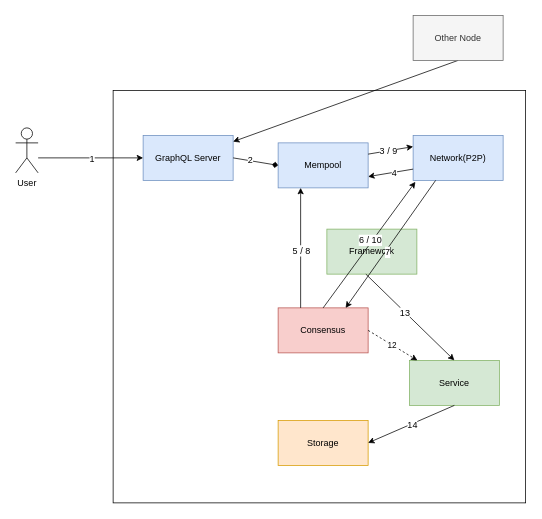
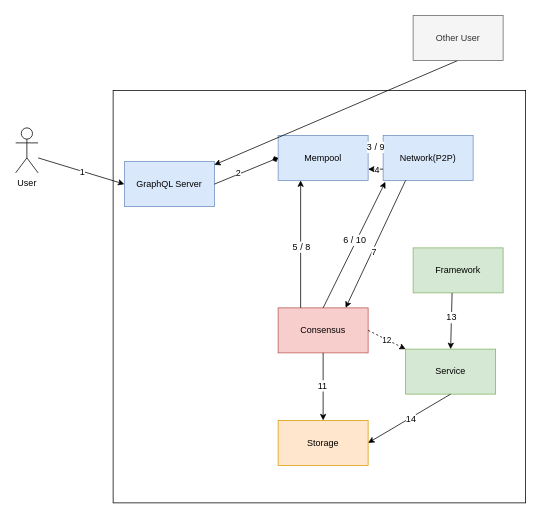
  <mxCell id="0" />
  <mxCell id="1" parent="0" />
  <mxCell id="2" value="" style="whiteSpace=wrap;html=1;aspect=fixed;" vertex="1" parent="1"><mxGeometry x="150" y="120" width="550" height="550" as="geometry" /></mxCell>
- <mxCell id="3" value="GraphQL Server" style="rounded=0;whiteSpace=wrap;html=1;fillColor=#dae8fc;strokeColor=#6c8ebf;" vertex="1" parent="1"><mxGeometry x="190" y="180" width="120" height="60" as="geometry" /></mxCell>
- <mxCell id="4" value="Mempool" style="rounded=0;whiteSpace=wrap;html=1;fillColor=#dae8fc;strokeColor=#6c8ebf;" vertex="1" parent="1"><mxGeometry x="370" y="190" width="120" height="60" as="geometry" /></mxCell>
- <mxCell id="5" value="Network(P2P)" style="rounded=0;whiteSpace=wrap;html=1;fillColor=#dae8fc;strokeColor=#6c8ebf;" vertex="1" parent="1"><mxGeometry x="550" y="180" width="120" height="60" as="geometry" /></mxCell>
+ <mxCell id="3" value="GraphQL Server" style="rounded=0;whiteSpace=wrap;html=1;fillColor=#dae8fc;strokeColor=#6c8ebf;" vertex="1" parent="1"><mxGeometry x="165" y="215" width="120" height="60" as="geometry" /></mxCell>
+ <mxCell id="4" value="Mempool" style="rounded=0;whiteSpace=wrap;html=1;fillColor=#dae8fc;strokeColor=#6c8ebf;" vertex="1" parent="1"><mxGeometry x="370" y="180" width="120" height="60" as="geometry" /></mxCell>
+ <mxCell id="5" value="Network(P2P)" style="rounded=0;whiteSpace=wrap;html=1;fillColor=#dae8fc;strokeColor=#6c8ebf;" vertex="1" parent="1"><mxGeometry x="510" y="180" width="120" height="60" as="geometry" /></mxCell>
  <mxCell id="6" value="Consensus" style="rounded=0;whiteSpace=wrap;html=1;fillColor=#f8cecc;strokeColor=#b85450;" vertex="1" parent="1"><mxGeometry x="370" y="410" width="120" height="60" as="geometry" /></mxCell>
- <mxCell id="7" value="Framework" style="rounded=0;whiteSpace=wrap;html=1;fillColor=#d5e8d4;strokeColor=#82b366;" vertex="1" parent="1"><mxGeometry x="435" y="305" width="120" height="60" as="geometry" /></mxCell>
- <mxCell id="8" value="Service" style="rounded=0;whiteSpace=wrap;html=1;fillColor=#d5e8d4;strokeColor=#82b366;" vertex="1" parent="1"><mxGeometry x="545" y="480" width="120" height="60" as="geometry" /></mxCell>
+ <mxCell id="7" value="Framework" style="rounded=0;whiteSpace=wrap;html=1;fillColor=#d5e8d4;strokeColor=#82b366;" vertex="1" parent="1"><mxGeometry x="550" y="330" width="120" height="60" as="geometry" /></mxCell>
+ <mxCell id="8" value="Service" style="rounded=0;whiteSpace=wrap;html=1;fillColor=#d5e8d4;strokeColor=#82b366;" vertex="1" parent="1"><mxGeometry x="540" y="465" width="120" height="60" as="geometry" /></mxCell>
  <mxCell id="9" value="Storage" style="rounded=0;whiteSpace=wrap;html=1;fillColor=#ffe6cc;strokeColor=#d79b00;" vertex="1" parent="1"><mxGeometry x="370" y="560" width="120" height="60" as="geometry" /></mxCell>
  <mxCell id="10" value="User" style="shape=umlActor;verticalLabelPosition=bottom;labelBackgroundColor=#ffffff;verticalAlign=top;html=1;outlineConnect=0;" vertex="1" parent="1"><mxGeometry x="20" y="170" width="30" height="60" as="geometry" /></mxCell>
  <mxCell id="11" value="" style="endArrow=classic;html=1;entryX=0;entryY=0.5;entryDx=0;entryDy=0;" edge="1" parent="1" target="3"><mxGeometry width="50" height="50" relative="1" as="geometry"><mxPoint x="50" y="210" as="sourcePoint" /><mxPoint x="140" y="190" as="targetPoint" /></mxGeometry></mxCell>
  <mxCell id="12" value="1" style="text;html=1;resizable=0;points=[];align=center;verticalAlign=middle;labelBackgroundColor=#ffffff;" vertex="1" connectable="0" parent="11"><mxGeometry x="0.014" y="-1" relative="1" as="geometry"><mxPoint as="offset" /></mxGeometry></mxCell>
  <mxCell id="13" value="" style="endArrow=diamond;html=1;exitX=1;exitY=0.5;exitDx=0;exitDy=0;entryX=0;entryY=0.5;entryDx=0;entryDy=0;" edge="1" parent="1" source="3" target="4"><mxGeometry width="50" height="50" relative="1" as="geometry"><mxPoint x="330" y="330" as="sourcePoint" /><mxPoint x="380" y="280" as="targetPoint" /></mxGeometry></mxCell>
  <mxCell id="14" value="2" style="text;html=1;resizable=0;points=[];align=center;verticalAlign=middle;labelBackgroundColor=#ffffff;" vertex="1" connectable="0" parent="13"><mxGeometry x="-0.233" y="1" relative="1" as="geometry"><mxPoint as="offset" /></mxGeometry></mxCell>
  <mxCell id="15" value="" style="endArrow=classic;html=1;exitX=1;exitY=0.25;exitDx=0;exitDy=0;entryX=0;entryY=0.25;entryDx=0;entryDy=0;startArrow=none;startFill=0;" edge="1" parent="1" source="4" target="5"><mxGeometry width="50" height="50" relative="1" as="geometry"><mxPoint x="500" y="340" as="sourcePoint" /><mxPoint x="550" y="290" as="targetPoint" /></mxGeometry></mxCell>
  <mxCell id="16" value="3 / 9" style="text;html=1;resizable=0;points=[];align=center;verticalAlign=middle;labelBackgroundColor=#ffffff;" vertex="1" connectable="0" parent="15"><mxGeometry x="-0.1" relative="1" as="geometry"><mxPoint as="offset" /></mxGeometry></mxCell>
  <mxCell id="17" value="" style="endArrow=none;html=1;exitX=0.025;exitY=1.033;exitDx=0;exitDy=0;exitPerimeter=0;entryX=0.5;entryY=0;entryDx=0;entryDy=0;startArrow=classic;startFill=1;endFill=0;" edge="1" parent="1" source="5" target="6"><mxGeometry width="50" height="50" relative="1" as="geometry"><mxPoint x="440" y="340" as="sourcePoint" /><mxPoint x="490" y="290" as="targetPoint" /></mxGeometry></mxCell>
  <mxCell id="18" value="6 / 10" style="text;html=1;resizable=0;points=[];align=center;verticalAlign=middle;labelBackgroundColor=#ffffff;" vertex="1" connectable="0" parent="17"><mxGeometry x="-0.063" y="-3" relative="1" as="geometry"><mxPoint as="offset" /></mxGeometry></mxCell>
  <mxCell id="19" value="" style="endArrow=classic;html=1;exitX=0.25;exitY=0;exitDx=0;exitDy=0;entryX=0.25;entryY=1;entryDx=0;entryDy=0;" edge="1" parent="1" source="6" target="4"><mxGeometry width="50" height="50" relative="1" as="geometry"><mxPoint x="550" y="480" as="sourcePoint" /><mxPoint x="600" y="430" as="targetPoint" /></mxGeometry></mxCell>
  <mxCell id="20" value="5 / 8" style="text;html=1;resizable=0;points=[];align=center;verticalAlign=middle;labelBackgroundColor=#ffffff;" vertex="1" connectable="0" parent="19"><mxGeometry x="-0.035" relative="1" as="geometry"><mxPoint as="offset" /></mxGeometry></mxCell>
+ <mxCell id="21" value="" style="endArrow=classic;html=1;exitX=0.5;exitY=1;exitDx=0;exitDy=0;entryX=0.5;entryY=0;entryDx=0;entryDy=0;" edge="1" parent="1" source="6" target="9"><mxGeometry width="50" height="50" relative="1" as="geometry"><mxPoint x="450" y="540" as="sourcePoint" /><mxPoint x="500" y="490" as="targetPoint" /></mxGeometry></mxCell>
+ <mxCell id="22" value="11" style="text;html=1;resizable=0;points=[];align=center;verticalAlign=middle;labelBackgroundColor=#ffffff;" vertex="1" connectable="0" parent="21"><mxGeometry x="-0.044" y="-2" relative="1" as="geometry"><mxPoint as="offset" /></mxGeometry></mxCell>
  <mxCell id="23" value="" style="endArrow=classic;html=1;exitX=0.433;exitY=1;exitDx=0;exitDy=0;exitPerimeter=0;entryX=0.5;entryY=0;entryDx=0;entryDy=0;" edge="1" parent="1" source="7" target="8"><mxGeometry width="50" height="50" relative="1" as="geometry"><mxPoint x="760" y="500" as="sourcePoint" /><mxPoint x="810" y="450" as="targetPoint" /></mxGeometry></mxCell>
  <mxCell id="24" value="13" style="text;html=1;resizable=0;points=[];align=center;verticalAlign=middle;labelBackgroundColor=#ffffff;" vertex="1" connectable="0" parent="23"><mxGeometry x="-0.112" y="-1" relative="1" as="geometry"><mxPoint as="offset" /></mxGeometry></mxCell>
  <mxCell id="25" value="" style="endArrow=classic;html=1;exitX=0.5;exitY=1;exitDx=0;exitDy=0;entryX=1;entryY=0.5;entryDx=0;entryDy=0;" edge="1" parent="1" source="8" target="9"><mxGeometry width="50" height="50" relative="1" as="geometry"><mxPoint x="610" y="640" as="sourcePoint" /><mxPoint x="660" y="590" as="targetPoint" /></mxGeometry></mxCell>
  <mxCell id="26" value="14" style="text;html=1;resizable=0;points=[];align=center;verticalAlign=middle;labelBackgroundColor=#ffffff;" vertex="1" connectable="0" parent="25"><mxGeometry x="-0.016" y="2" relative="1" as="geometry"><mxPoint y="-1" as="offset" /></mxGeometry></mxCell>
  <mxCell id="27" value="" style="endArrow=classic;html=1;entryX=1;entryY=0.75;entryDx=0;entryDy=0;exitX=0;exitY=0.75;exitDx=0;exitDy=0;" edge="1" parent="1" source="5" target="4"><mxGeometry width="50" height="50" relative="1" as="geometry"><mxPoint x="810" y="320" as="sourcePoint" /><mxPoint x="860" y="270" as="targetPoint" /></mxGeometry></mxCell>
  <mxCell id="28" value="4" style="text;html=1;resizable=0;points=[];align=center;verticalAlign=middle;labelBackgroundColor=#ffffff;" vertex="1" connectable="0" parent="27"><mxGeometry x="-0.133" relative="1" as="geometry"><mxPoint as="offset" /></mxGeometry></mxCell>
  <mxCell id="29" value="" style="endArrow=classic;html=1;startArrow=none;startFill=0;exitX=0.5;exitY=1;exitDx=0;exitDy=0;" edge="1" parent="1" source="30" target="3"><mxGeometry width="50" height="50" relative="1" as="geometry"><mxPoint x="650" y="90" as="sourcePoint" /><mxPoint x="760" y="100" as="targetPoint" /></mxGeometry></mxCell>
- <mxCell id="30" value="Other Node" style="rounded=0;whiteSpace=wrap;html=1;fillColor=#f5f5f5;strokeColor=#666666;fontColor=#333333;" vertex="1" parent="1"><mxGeometry x="550" y="20" width="120" height="60" as="geometry" /></mxCell>
+ <mxCell id="30" value="Other User" style="rounded=0;whiteSpace=wrap;html=1;fillColor=#f5f5f5;strokeColor=#666666;fontColor=#333333;" vertex="1" parent="1"><mxGeometry x="550" y="20" width="120" height="60" as="geometry" /></mxCell>
  <mxCell id="31" value="" style="endArrow=none;html=1;exitX=0.75;exitY=0;exitDx=0;exitDy=0;entryX=0.25;entryY=1;entryDx=0;entryDy=0;startArrow=classic;startFill=1;endFill=0;" edge="1" parent="1" source="6" target="5"><mxGeometry width="50" height="50" relative="1" as="geometry"><mxPoint x="780" y="440" as="sourcePoint" /><mxPoint x="830" y="390" as="targetPoint" /></mxGeometry></mxCell>
  <mxCell id="32" value="7" style="text;html=1;resizable=0;points=[];align=center;verticalAlign=middle;labelBackgroundColor=#ffffff;" vertex="1" connectable="0" parent="31"><mxGeometry x="-0.101" y="-2" relative="1" as="geometry"><mxPoint y="1" as="offset" /></mxGeometry></mxCell>
  <mxCell id="33" value="12" style="endArrow=classic;dashed=1;html=1;exitX=1;exitY=0.5;exitDx=0;exitDy=0;endFill=1;" edge="1" parent="1" source="6" target="8"><mxGeometry width="50" height="50" relative="1" as="geometry"><mxPoint x="530" y="470" as="sourcePoint" /><mxPoint x="580" y="420" as="targetPoint" /></mxGeometry></mxCell>
